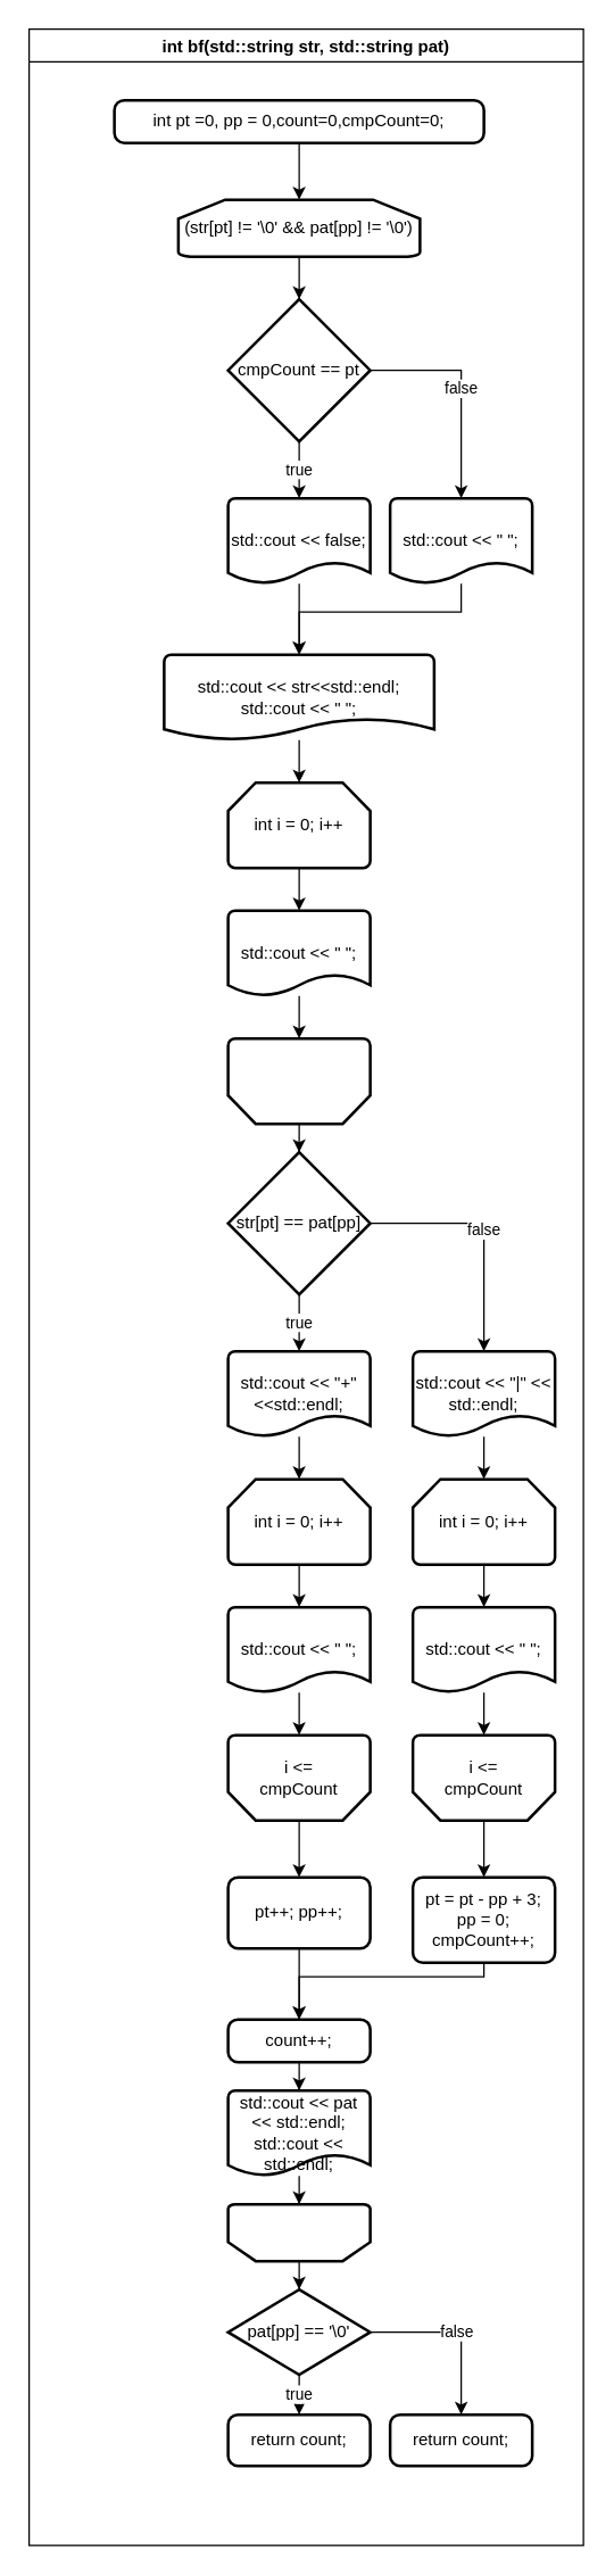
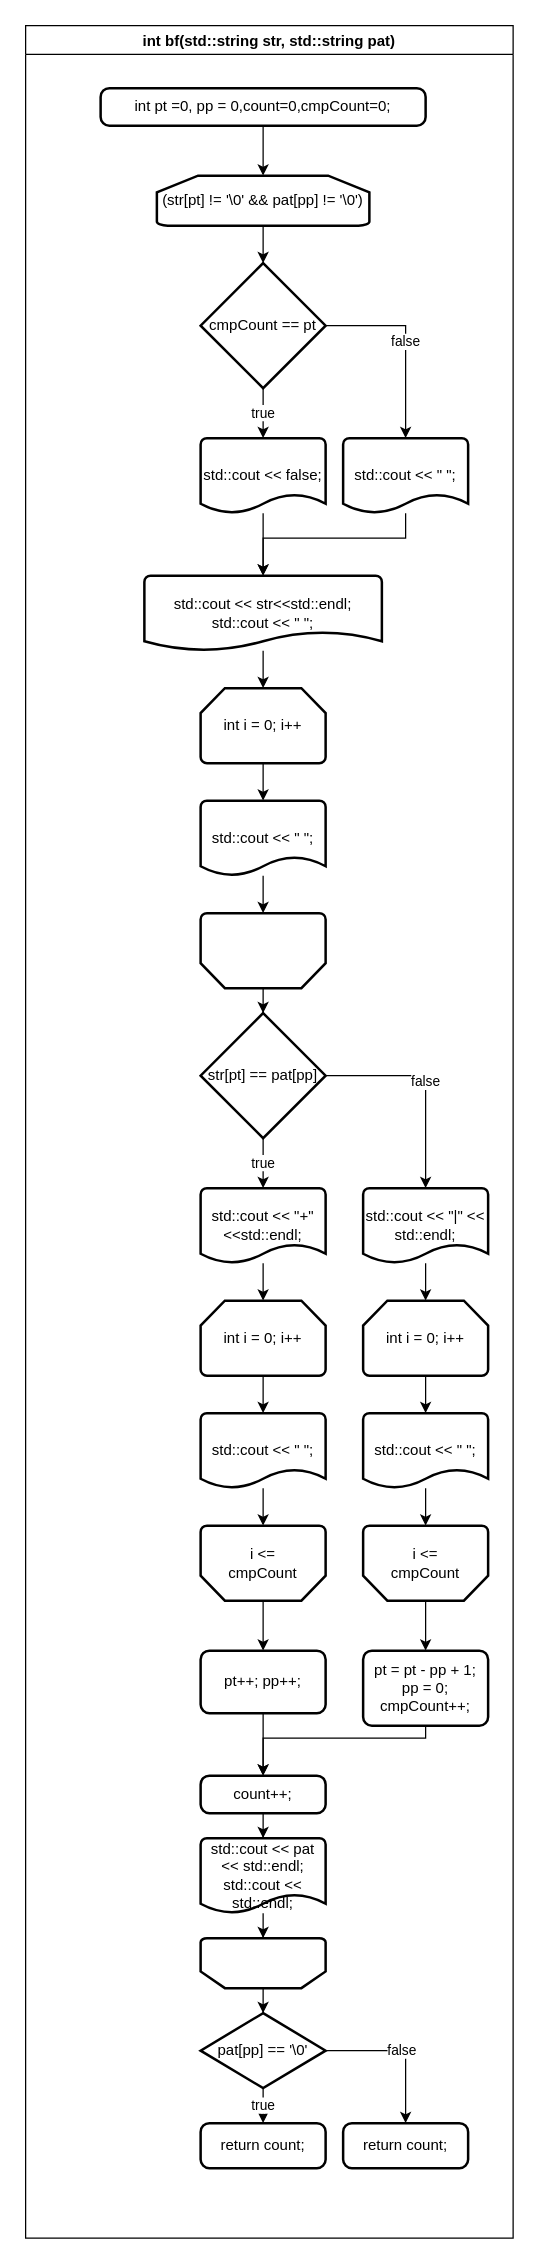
  <mxCell id="0" />
  <mxCell id="1" parent="0" />
  <mxCell id="2" value="int bf(std::string str, std::string pat)" style="swimlane;" vertex="1" parent="1"><mxGeometry x="20" y="20" width="390" height="1770" as="geometry" /></mxCell>
  <mxCell id="3" style="edgeStyle=orthogonalEdgeStyle;rounded=0;orthogonalLoop=1;jettySize=auto;html=1;entryX=0.5;entryY=0;entryDx=0;entryDy=0;entryPerimeter=0;" edge="1" parent="2" source="4" target="6"><mxGeometry relative="1" as="geometry" /></mxCell>
  <mxCell id="4" value="int pt =0, pp = 0,count=0,cmpCount=0;" style="rounded=1;whiteSpace=wrap;html=1;absoluteArcSize=1;arcSize=14;strokeWidth=2;" vertex="1" parent="2"><mxGeometry x="60" y="50" width="260" height="30" as="geometry" /></mxCell>
  <mxCell id="5" style="edgeStyle=orthogonalEdgeStyle;rounded=0;orthogonalLoop=1;jettySize=auto;html=1;entryX=0.5;entryY=0;entryDx=0;entryDy=0;entryPerimeter=0;" edge="1" parent="2" source="6" target="7"><mxGeometry relative="1" as="geometry" /></mxCell>
  <mxCell id="6" value="(str[pt] != '\0' &amp;&amp; pat[pp] != '\0')" style="strokeWidth=2;html=1;shape=mxgraph.flowchart.loop_limit;whiteSpace=wrap;" vertex="1" parent="2"><mxGeometry x="105" y="120" width="170" height="40" as="geometry" /></mxCell>
  <mxCell id="7" value="cmpCount == pt" style="strokeWidth=2;html=1;shape=mxgraph.flowchart.decision;whiteSpace=wrap;" vertex="1" parent="2"><mxGeometry x="140" y="190" width="100" height="100" as="geometry" /></mxCell>
  <mxCell id="8" style="edgeStyle=orthogonalEdgeStyle;rounded=0;orthogonalLoop=1;jettySize=auto;html=1;" edge="1" parent="2" source="9" target="14"><mxGeometry relative="1" as="geometry" /></mxCell>
  <mxCell id="9" value="std::cout &lt;&lt; false;" style="strokeWidth=2;html=1;shape=mxgraph.flowchart.document2;whiteSpace=wrap;size=0.25;" vertex="1" parent="2"><mxGeometry x="140" y="330" width="100" height="60" as="geometry" /></mxCell>
  <mxCell id="10" value="true" style="edgeStyle=orthogonalEdgeStyle;rounded=0;orthogonalLoop=1;jettySize=auto;html=1;" edge="1" parent="2" source="7" target="9"><mxGeometry relative="1" as="geometry"><mxPoint x="190" y="330" as="targetPoint" /></mxGeometry></mxCell>
  <mxCell id="11" value="std::cout &lt;&lt; &quot; &quot;;" style="strokeWidth=2;html=1;shape=mxgraph.flowchart.document2;whiteSpace=wrap;size=0.25;" vertex="1" parent="2"><mxGeometry x="254" y="330" width="100" height="60" as="geometry" /></mxCell>
  <mxCell id="12" value="false" style="edgeStyle=orthogonalEdgeStyle;rounded=0;orthogonalLoop=1;jettySize=auto;html=1;entryX=0.5;entryY=0;entryDx=0;entryDy=0;entryPerimeter=0;" edge="1" parent="2" source="7" target="11"><mxGeometry relative="1" as="geometry"><mxPoint x="300" y="310" as="targetPoint" /></mxGeometry></mxCell>
  <mxCell id="13" style="edgeStyle=orthogonalEdgeStyle;rounded=0;orthogonalLoop=1;jettySize=auto;html=1;entryX=0.5;entryY=0;entryDx=0;entryDy=0;entryPerimeter=0;" edge="1" parent="2" source="14" target="16"><mxGeometry relative="1" as="geometry" /></mxCell>
  <mxCell id="14" value="&lt;div&gt;std::cout &amp;lt;&amp;lt; str&amp;lt;&amp;lt;std::endl;&lt;/div&gt;&lt;div&gt;&lt;span style=&quot;&quot;&gt;  &lt;/span&gt;std::cout &amp;lt;&amp;lt; &quot; &quot;;&lt;/div&gt;" style="strokeWidth=2;html=1;shape=mxgraph.flowchart.document2;whiteSpace=wrap;size=0.25;" vertex="1" parent="2"><mxGeometry x="95" y="440" width="190" height="60" as="geometry" /></mxCell>
  <mxCell id="15" style="edgeStyle=orthogonalEdgeStyle;rounded=0;orthogonalLoop=1;jettySize=auto;html=1;entryX=0.5;entryY=0;entryDx=0;entryDy=0;entryPerimeter=0;" edge="1" parent="2" source="16" target="18"><mxGeometry relative="1" as="geometry" /></mxCell>
  <mxCell id="16" value="int i = 0; i++" style="strokeWidth=2;html=1;shape=mxgraph.flowchart.loop_limit;whiteSpace=wrap;" vertex="1" parent="2"><mxGeometry x="140" y="530" width="100" height="60" as="geometry" /></mxCell>
  <mxCell id="17" style="edgeStyle=orthogonalEdgeStyle;rounded=0;orthogonalLoop=1;jettySize=auto;html=1;entryX=0.5;entryY=1;entryDx=0;entryDy=0;entryPerimeter=0;" edge="1" parent="2" source="18" target="20"><mxGeometry relative="1" as="geometry" /></mxCell>
  <mxCell id="18" value="std::cout &lt;&lt; &quot; &quot;;" style="strokeWidth=2;html=1;shape=mxgraph.flowchart.document2;whiteSpace=wrap;size=0.25;" vertex="1" parent="2"><mxGeometry x="140" y="620" width="100" height="60" as="geometry" /></mxCell>
  <mxCell id="19" style="edgeStyle=orthogonalEdgeStyle;rounded=0;orthogonalLoop=1;jettySize=auto;html=1;entryX=0.5;entryY=0;entryDx=0;entryDy=0;entryPerimeter=0;" edge="1" parent="2" source="20" target="21"><mxGeometry relative="1" as="geometry" /></mxCell>
  <mxCell id="20" value="" style="strokeWidth=2;html=1;shape=mxgraph.flowchart.loop_limit;whiteSpace=wrap;rotation=-180;" vertex="1" parent="2"><mxGeometry x="140" y="710" width="100" height="60" as="geometry" /></mxCell>
  <mxCell id="21" value="str[pt] == pat[pp]" style="strokeWidth=2;html=1;shape=mxgraph.flowchart.decision;whiteSpace=wrap;" vertex="1" parent="2"><mxGeometry x="140" y="790" width="100" height="100" as="geometry" /></mxCell>
  <mxCell id="22" style="edgeStyle=orthogonalEdgeStyle;rounded=0;orthogonalLoop=1;jettySize=auto;html=1;" edge="1" parent="2" source="23" target="28"><mxGeometry relative="1" as="geometry" /></mxCell>
  <mxCell id="23" value="std::cout &amp;lt;&amp;lt; &quot;+&quot;&amp;lt;&amp;lt;std::endl;" style="strokeWidth=2;html=1;shape=mxgraph.flowchart.document2;whiteSpace=wrap;size=0.25;" vertex="1" parent="2"><mxGeometry x="140" y="930" width="100" height="60" as="geometry" /></mxCell>
  <mxCell id="24" value="true" style="edgeStyle=orthogonalEdgeStyle;rounded=0;orthogonalLoop=1;jettySize=auto;html=1;entryX=0.5;entryY=0;entryDx=0;entryDy=0;entryPerimeter=0;" edge="1" parent="2" source="21" target="23"><mxGeometry relative="1" as="geometry"><mxPoint x="190" y="930" as="targetPoint" /></mxGeometry></mxCell>
  <mxCell id="25" style="edgeStyle=orthogonalEdgeStyle;rounded=0;orthogonalLoop=1;jettySize=auto;html=1;entryX=0.5;entryY=0;entryDx=0;entryDy=0;entryPerimeter=0;" edge="1" parent="2" source="26" target="35"><mxGeometry relative="1" as="geometry" /></mxCell>
  <mxCell id="26" value="std::cout &amp;lt;&amp;lt; &quot;|&quot; &amp;lt;&amp;lt; std::endl;" style="strokeWidth=2;html=1;shape=mxgraph.flowchart.document2;whiteSpace=wrap;size=0.25;" vertex="1" parent="2"><mxGeometry x="270" y="930" width="100" height="60" as="geometry" /></mxCell>
  <mxCell id="27" value="false" style="edgeStyle=orthogonalEdgeStyle;rounded=0;orthogonalLoop=1;jettySize=auto;html=1;" edge="1" parent="2" source="21" target="26"><mxGeometry relative="1" as="geometry"><mxPoint x="320" y="1000" as="targetPoint" /></mxGeometry></mxCell>
  <mxCell id="28" value="int i = 0; i++" style="strokeWidth=2;html=1;shape=mxgraph.flowchart.loop_limit;whiteSpace=wrap;" vertex="1" parent="2"><mxGeometry x="140" y="1020" width="100" height="60" as="geometry" /></mxCell>
  <mxCell id="29" value="std::cout &lt;&lt; &quot; &quot;;" style="strokeWidth=2;html=1;shape=mxgraph.flowchart.document2;whiteSpace=wrap;size=0.25;" vertex="1" parent="2"><mxGeometry x="140" y="1110" width="100" height="60" as="geometry" /></mxCell>
  <mxCell id="30" style="edgeStyle=orthogonalEdgeStyle;rounded=0;orthogonalLoop=1;jettySize=auto;html=1;entryX=0.5;entryY=0;entryDx=0;entryDy=0;entryPerimeter=0;" edge="1" parent="2" source="28" target="29"><mxGeometry relative="1" as="geometry" /></mxCell>
  <mxCell id="31" style="edgeStyle=orthogonalEdgeStyle;rounded=0;orthogonalLoop=1;jettySize=auto;html=1;entryX=0.5;entryY=0;entryDx=0;entryDy=0;" edge="1" parent="2" source="32" target="43"><mxGeometry relative="1" as="geometry" /></mxCell>
  <mxCell id="32" value="" style="strokeWidth=2;html=1;shape=mxgraph.flowchart.loop_limit;whiteSpace=wrap;rotation=-180;" vertex="1" parent="2"><mxGeometry x="140" y="1200" width="100" height="60" as="geometry" /></mxCell>
  <mxCell id="33" style="edgeStyle=orthogonalEdgeStyle;rounded=0;orthogonalLoop=1;jettySize=auto;html=1;entryX=0.5;entryY=1;entryDx=0;entryDy=0;entryPerimeter=0;" edge="1" parent="2" source="29" target="32"><mxGeometry relative="1" as="geometry" /></mxCell>
  <mxCell id="34" value="i &amp;lt;= cmpCount" style="text;html=1;strokeColor=none;fillColor=none;align=center;verticalAlign=middle;whiteSpace=wrap;rounded=0;" vertex="1" parent="2"><mxGeometry x="160" y="1215" width="60" height="30" as="geometry" /></mxCell>
  <mxCell id="35" value="int i = 0; i++" style="strokeWidth=2;html=1;shape=mxgraph.flowchart.loop_limit;whiteSpace=wrap;" vertex="1" parent="2"><mxGeometry x="270" y="1020" width="100" height="60" as="geometry" /></mxCell>
  <mxCell id="36" value="std::cout &lt;&lt; &quot; &quot;;" style="strokeWidth=2;html=1;shape=mxgraph.flowchart.document2;whiteSpace=wrap;size=0.25;" vertex="1" parent="2"><mxGeometry x="270" y="1110" width="100" height="60" as="geometry" /></mxCell>
  <mxCell id="37" style="edgeStyle=orthogonalEdgeStyle;rounded=0;orthogonalLoop=1;jettySize=auto;html=1;entryX=0.5;entryY=0;entryDx=0;entryDy=0;entryPerimeter=0;" edge="1" parent="2" source="35" target="36"><mxGeometry relative="1" as="geometry" /></mxCell>
  <mxCell id="38" style="edgeStyle=orthogonalEdgeStyle;rounded=0;orthogonalLoop=1;jettySize=auto;html=1;entryX=0.5;entryY=0;entryDx=0;entryDy=0;" edge="1" parent="2" source="39" target="45"><mxGeometry relative="1" as="geometry" /></mxCell>
  <mxCell id="39" value="" style="strokeWidth=2;html=1;shape=mxgraph.flowchart.loop_limit;whiteSpace=wrap;rotation=-180;" vertex="1" parent="2"><mxGeometry x="270" y="1200" width="100" height="60" as="geometry" /></mxCell>
  <mxCell id="40" style="edgeStyle=orthogonalEdgeStyle;rounded=0;orthogonalLoop=1;jettySize=auto;html=1;entryX=0.5;entryY=1;entryDx=0;entryDy=0;entryPerimeter=0;" edge="1" parent="2" source="36" target="39"><mxGeometry relative="1" as="geometry" /></mxCell>
  <mxCell id="41" value="i &amp;lt;= cmpCount" style="text;html=1;strokeColor=none;fillColor=none;align=center;verticalAlign=middle;whiteSpace=wrap;rounded=0;" vertex="1" parent="2"><mxGeometry x="290" y="1215" width="60" height="30" as="geometry" /></mxCell>
  <mxCell id="42" style="edgeStyle=orthogonalEdgeStyle;rounded=0;orthogonalLoop=1;jettySize=auto;html=1;entryX=0.5;entryY=0;entryDx=0;entryDy=0;" edge="1" parent="2" source="43" target="46"><mxGeometry relative="1" as="geometry" /></mxCell>
  <mxCell id="43" value="pt++; pp++;" style="rounded=1;whiteSpace=wrap;html=1;absoluteArcSize=1;arcSize=14;strokeWidth=2;" vertex="1" parent="2"><mxGeometry x="140" y="1300" width="100" height="50" as="geometry" /></mxCell>
  <mxCell id="44" style="edgeStyle=orthogonalEdgeStyle;rounded=0;orthogonalLoop=1;jettySize=auto;html=1;entryX=0.5;entryY=0;entryDx=0;entryDy=0;" edge="1" parent="2" source="45" target="46"><mxGeometry relative="1" as="geometry"><Array as="points"><mxPoint x="320" y="1370" /><mxPoint x="190" y="1370" /></Array></mxGeometry></mxCell>
- <mxCell id="45" value="pt = pt - pp + 3;&#10;   pp = 0;&#10;   cmpCount++;" style="rounded=1;whiteSpace=wrap;html=1;absoluteArcSize=1;arcSize=14;strokeWidth=2;" vertex="1" parent="2"><mxGeometry x="270" y="1300" width="100" height="60" as="geometry" /></mxCell>
+ <mxCell id="45" value="pt = pt - pp + 1;&#10;   pp = 0;&#10;   cmpCount++;" style="rounded=1;whiteSpace=wrap;html=1;absoluteArcSize=1;arcSize=14;strokeWidth=2;" vertex="1" parent="2"><mxGeometry x="270" y="1300" width="100" height="60" as="geometry" /></mxCell>
  <mxCell id="46" value="count++;" style="rounded=1;whiteSpace=wrap;html=1;absoluteArcSize=1;arcSize=14;strokeWidth=2;" vertex="1" parent="2"><mxGeometry x="140" y="1400" width="100" height="30" as="geometry" /></mxCell>
  <mxCell id="47" value="std::cout &lt;&lt; pat &lt;&lt; std::endl;&#10;  std::cout &lt;&lt; std::endl;" style="strokeWidth=2;html=1;shape=mxgraph.flowchart.document2;whiteSpace=wrap;size=0.25;" vertex="1" parent="2"><mxGeometry x="140" y="1450" width="100" height="60" as="geometry" /></mxCell>
  <mxCell id="48" style="edgeStyle=orthogonalEdgeStyle;rounded=0;orthogonalLoop=1;jettySize=auto;html=1;" edge="1" parent="2" source="46" target="47"><mxGeometry relative="1" as="geometry"><mxPoint x="190" y="1470" as="targetPoint" /></mxGeometry></mxCell>
  <mxCell id="49" style="edgeStyle=orthogonalEdgeStyle;rounded=0;orthogonalLoop=1;jettySize=auto;html=1;entryX=0.5;entryY=0;entryDx=0;entryDy=0;entryPerimeter=0;" edge="1" parent="2" source="50" target="53"><mxGeometry relative="1" as="geometry" /></mxCell>
  <mxCell id="50" value="" style="strokeWidth=2;html=1;shape=mxgraph.flowchart.loop_limit;whiteSpace=wrap;rotation=-180;" vertex="1" parent="2"><mxGeometry x="140" y="1530" width="100" height="40" as="geometry" /></mxCell>
  <mxCell id="51" style="edgeStyle=orthogonalEdgeStyle;rounded=0;orthogonalLoop=1;jettySize=auto;html=1;" edge="1" parent="2" source="47" target="50"><mxGeometry relative="1" as="geometry"><mxPoint x="190" y="1540" as="targetPoint" /></mxGeometry></mxCell>
  <mxCell id="52" value="false" style="edgeStyle=orthogonalEdgeStyle;rounded=0;orthogonalLoop=1;jettySize=auto;html=1;" edge="1" parent="2" source="53" target="56"><mxGeometry relative="1" as="geometry" /></mxCell>
  <mxCell id="53" value="pat[pp] == '\0'" style="strokeWidth=2;html=1;shape=mxgraph.flowchart.decision;whiteSpace=wrap;" vertex="1" parent="2"><mxGeometry x="140" y="1590" width="100" height="60" as="geometry" /></mxCell>
  <mxCell id="54" value="return count;" style="rounded=1;whiteSpace=wrap;html=1;absoluteArcSize=1;arcSize=14;strokeWidth=2;" vertex="1" parent="2"><mxGeometry x="140" y="1678" width="100" height="36" as="geometry" /></mxCell>
  <mxCell id="55" value="true" style="edgeStyle=orthogonalEdgeStyle;rounded=0;orthogonalLoop=1;jettySize=auto;html=1;" edge="1" parent="2" source="53" target="54"><mxGeometry relative="1" as="geometry"><mxPoint x="190" y="1680" as="targetPoint" /></mxGeometry></mxCell>
  <mxCell id="56" value="return count;" style="rounded=1;whiteSpace=wrap;html=1;absoluteArcSize=1;arcSize=14;strokeWidth=2;" vertex="1" parent="2"><mxGeometry x="254" y="1678" width="100" height="36" as="geometry" /></mxCell>
  <mxCell id="57" style="edgeStyle=orthogonalEdgeStyle;rounded=0;orthogonalLoop=1;jettySize=auto;html=1;" edge="1" parent="1" source="11"><mxGeometry relative="1" as="geometry"><mxPoint x="210" y="460" as="targetPoint" /><Array as="points"><mxPoint x="324" y="430" /><mxPoint x="210" y="430" /></Array></mxGeometry></mxCell>
